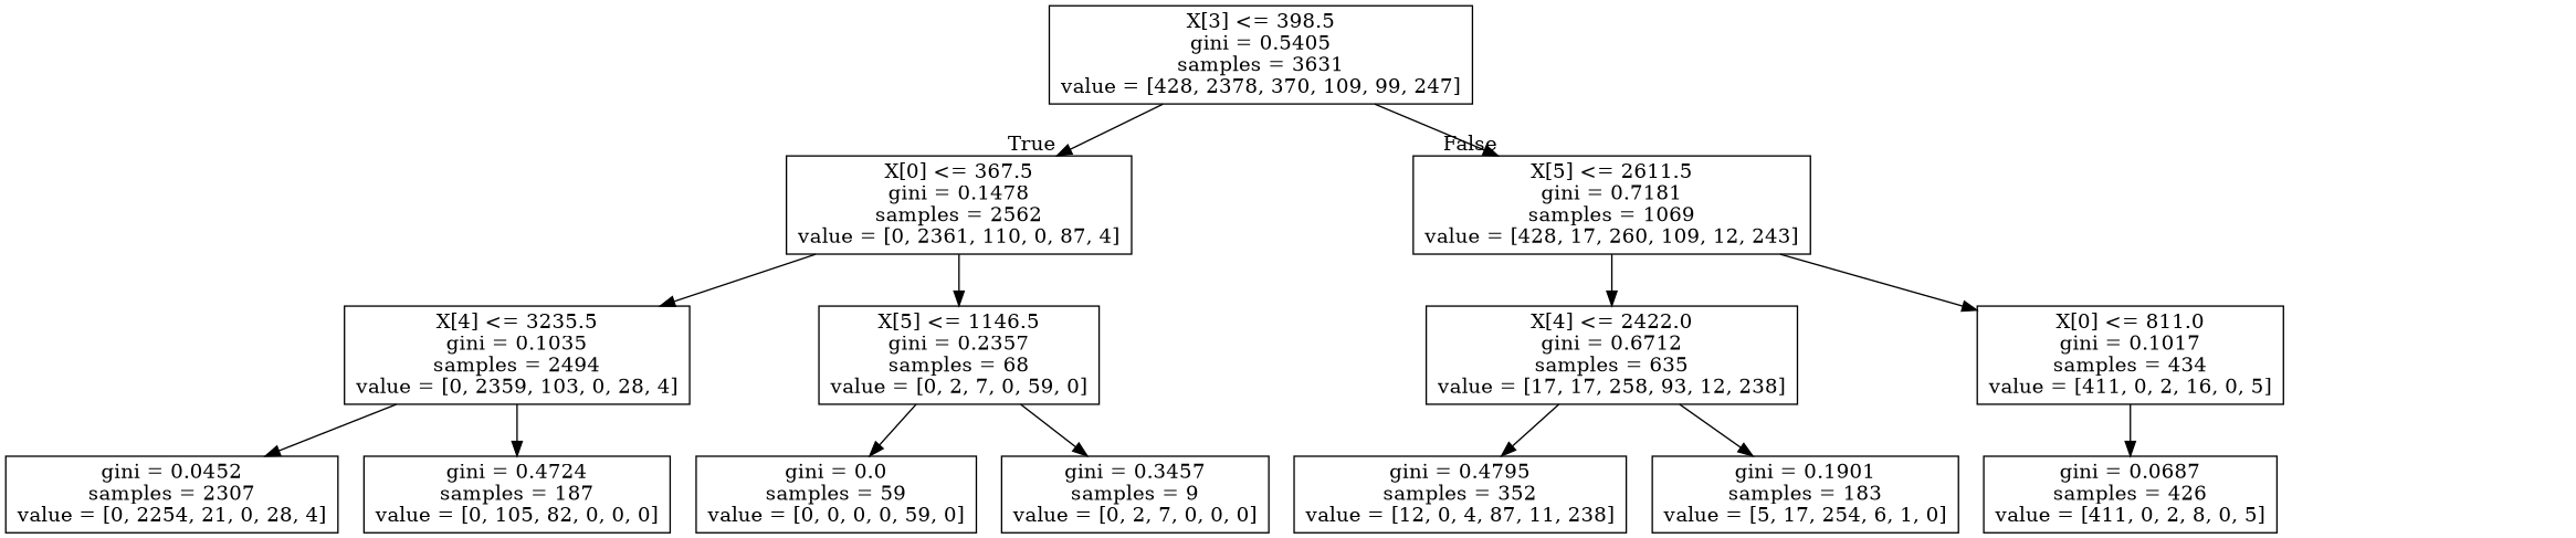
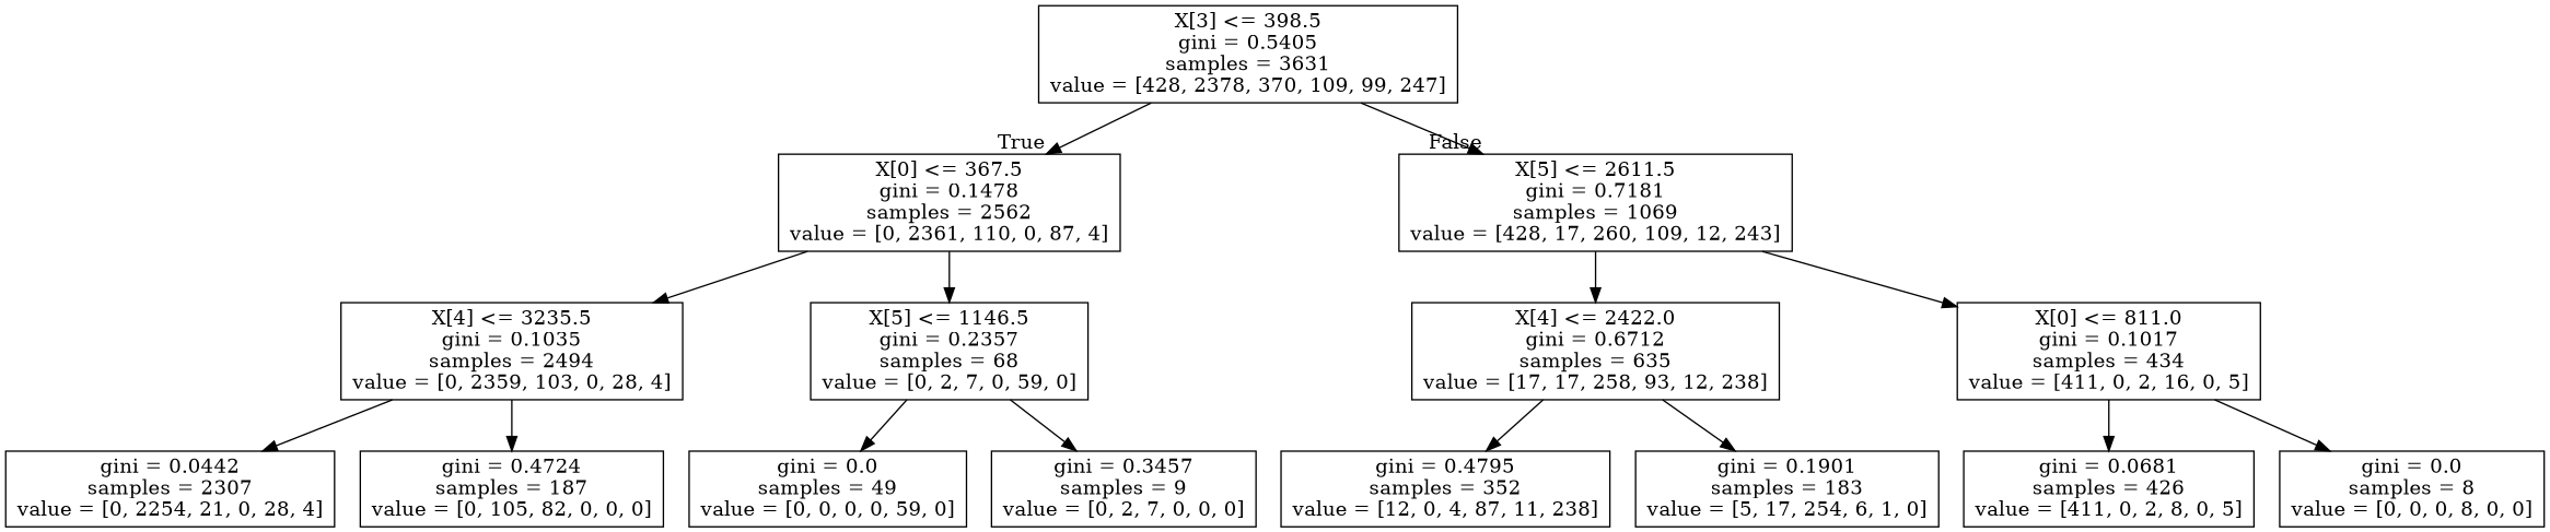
  digraph {
    node [shape=box]
    n1 [label="X[3] <= 398.5\ngini = 0.5405\nsamples = 3631\nvalue = [428, 2378, 370, 109, 99, 247]"]
    n2 [label="X[0] <= 367.5\ngini = 0.1478\nsamples = 2562\nvalue = [0, 2361, 110, 0, 87, 4]"]
    n3 [label="X[5] <= 2611.5\ngini = 0.7181\nsamples = 1069\nvalue = [428, 17, 260, 109, 12, 243]"]
    n4 [label="X[4] <= 3235.5\ngini = 0.1035\nsamples = 2494\nvalue = [0, 2359, 103, 0, 28, 4]"]
    n5 [label="X[5] <= 1146.5\ngini = 0.2357\nsamples = 68\nvalue = [0, 2, 7, 0, 59, 0]"]
    n6 [label="X[4] <= 2422.0\ngini = 0.6712\nsamples = 635\nvalue = [17, 17, 258, 93, 12, 238]"]
    n7 [label="X[0] <= 811.0\ngini = 0.1017\nsamples = 434\nvalue = [411, 0, 2, 16, 0, 5]"]
-   n8 [label="gini = 0.0452\nsamples = 2307\nvalue = [0, 2254, 21, 0, 28, 4]"]
+   n8 [label="gini = 0.0442\nsamples = 2307\nvalue = [0, 2254, 21, 0, 28, 4]"]
    n9 [label="gini = 0.4724\nsamples = 187\nvalue = [0, 105, 82, 0, 0, 0]"]
-   n10 [label="gini = 0.0\nsamples = 59\nvalue = [0, 0, 0, 0, 59, 0]"]
+   n10 [label="gini = 0.0\nsamples = 49\nvalue = [0, 0, 0, 0, 59, 0]"]
    n11 [label="gini = 0.3457\nsamples = 9\nvalue = [0, 2, 7, 0, 0, 0]"]
    n12 [label="gini = 0.4795\nsamples = 352\nvalue = [12, 0, 4, 87, 11, 238]"]
    n13 [label="gini = 0.1901\nsamples = 183\nvalue = [5, 17, 254, 6, 1, 0]"]
-   n14 [label="gini = 0.0687\nsamples = 426\nvalue = [411, 0, 2, 8, 0, 5]"]
+   n14 [label="gini = 0.0681\nsamples = 426\nvalue = [411, 0, 2, 8, 0, 5]"]
+   n15 [label="gini = 0.0\nsamples = 8\nvalue = [0, 0, 0, 8, 0, 0]"]
    n1 -> n2 [headlabel=True labelangle=45 labeldistance=2.5]
    n1 -> n3 [headlabel=False labelangle=-45 labeldistance=2.5]
    n2 -> n4
    n2 -> n5
    n3 -> n6
    n3 -> n7
    n4 -> n8
    n4 -> n9
    n5 -> n10
    n5 -> n11
    n6 -> n12
    n6 -> n13
    n7 -> n14
+   n7 -> n15
  }
